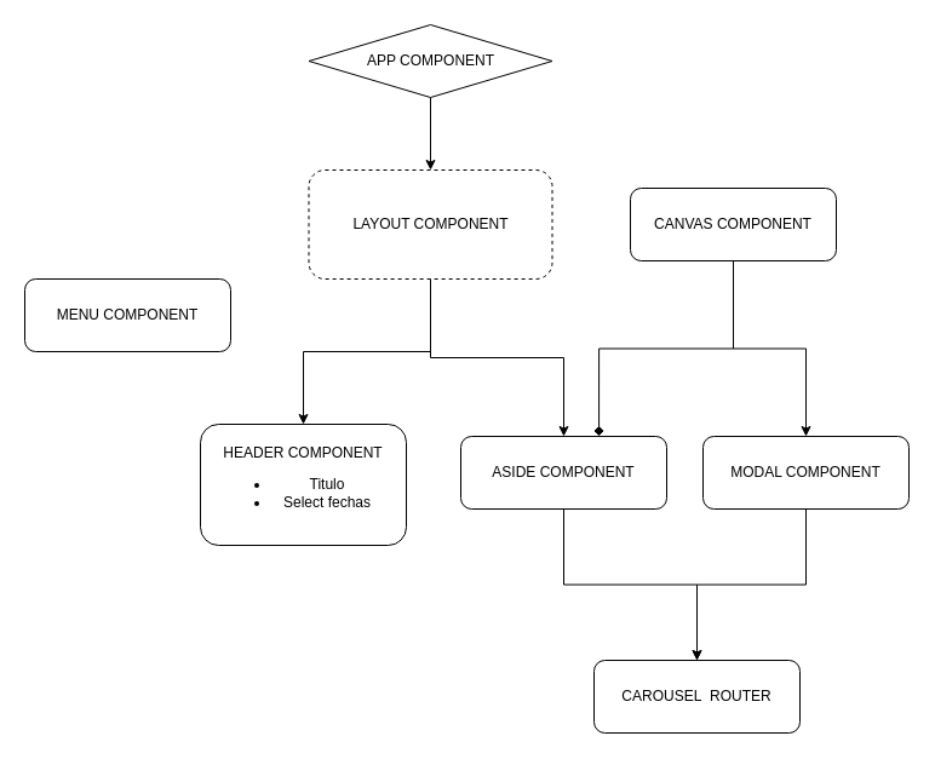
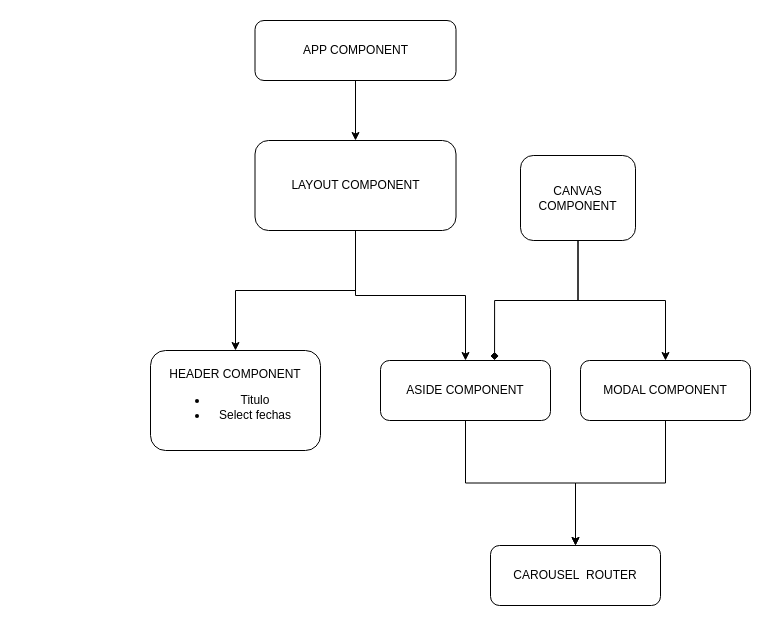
  <mxCell id="0" />
  <mxCell id="1" parent="0" />
  <mxCell id="2" style="edgeStyle=orthogonalEdgeStyle;rounded=0;orthogonalLoop=1;jettySize=auto;html=1;entryX=0.5;entryY=0;entryDx=0;entryDy=0;" edge="1" parent="1" source="4" target="6"><mxGeometry relative="1" as="geometry" /></mxCell>
  <mxCell id="3" style="edgeStyle=orthogonalEdgeStyle;rounded=0;orthogonalLoop=1;jettySize=auto;html=1;" edge="1" parent="1" source="4" target="8"><mxGeometry relative="1" as="geometry" /></mxCell>
- <mxCell id="4" value="LAYOUT COMPONENT" style="rounded=1;whiteSpace=wrap;html=1;dashed=1;" vertex="1" parent="1"><mxGeometry x="254.5" y="140" width="201" height="90" as="geometry" /></mxCell>
- <mxCell id="5" value="MENU COMPONENT" style="rounded=1;whiteSpace=wrap;html=1;" vertex="1" parent="1"><mxGeometry x="20" y="230" width="170" height="60" as="geometry" /></mxCell>
- <mxCell id="6" value="HEADER COMPONENT&lt;br&gt;&lt;ul&gt;&lt;li&gt;Titulo&lt;/li&gt;&lt;li&gt;Select fechas&lt;/li&gt;&lt;/ul&gt;" style="rounded=1;whiteSpace=wrap;html=1;" vertex="1" parent="1"><mxGeometry x="165" y="350" width="170" height="100" as="geometry" /></mxCell>
+ <mxCell id="4" value="LAYOUT COMPONENT" style="rounded=1;whiteSpace=wrap;html=1;" vertex="1" parent="1"><mxGeometry x="254.5" y="140" width="201" height="90" as="geometry" /></mxCell>
+ <mxCell id="6" value="HEADER COMPONENT&lt;br&gt;&lt;ul&gt;&lt;li&gt;Titulo&lt;/li&gt;&lt;li&gt;Select fechas&lt;/li&gt;&lt;/ul&gt;" style="rounded=1;whiteSpace=wrap;html=1;" vertex="1" parent="1"><mxGeometry x="150" y="350" width="170" height="100" as="geometry" /></mxCell>
  <mxCell id="7" style="edgeStyle=orthogonalEdgeStyle;rounded=0;orthogonalLoop=1;jettySize=auto;html=1;" edge="1" parent="1" source="8" target="16"><mxGeometry relative="1" as="geometry" /></mxCell>
  <mxCell id="8" value="ASIDE COMPONENT" style="rounded=1;whiteSpace=wrap;html=1;" vertex="1" parent="1"><mxGeometry x="380" y="360" width="170" height="60" as="geometry" /></mxCell>
  <mxCell id="9" style="edgeStyle=orthogonalEdgeStyle;rounded=0;orthogonalLoop=1;jettySize=auto;html=1;" edge="1" parent="1" source="10" target="16"><mxGeometry relative="1" as="geometry" /></mxCell>
  <mxCell id="10" value="MODAL COMPONENT" style="rounded=1;whiteSpace=wrap;html=1;" vertex="1" parent="1"><mxGeometry x="580" y="360" width="170" height="60" as="geometry" /></mxCell>
  <mxCell id="11" style="edgeStyle=orthogonalEdgeStyle;rounded=0;orthogonalLoop=1;jettySize=auto;html=1;" edge="1" parent="1" source="12" target="4"><mxGeometry relative="1" as="geometry" /></mxCell>
- <mxCell id="12" value="APP COMPONENT" style="rhombus;whiteSpace=wrap;html=1;" vertex="1" parent="1"><mxGeometry x="254.5" y="20" width="201" height="60" as="geometry" /></mxCell>
+ <mxCell id="12" value="APP COMPONENT" style="rounded=1;whiteSpace=wrap;html=1;" vertex="1" parent="1"><mxGeometry x="254.5" y="20" width="201" height="60" as="geometry" /></mxCell>
  <mxCell id="13" style="edgeStyle=orthogonalEdgeStyle;rounded=0;orthogonalLoop=1;jettySize=auto;html=1;entryX=0.671;entryY=-0.005;entryDx=0;entryDy=0;entryPerimeter=0;endArrow=diamond;" edge="1" parent="1" source="15" target="8"><mxGeometry relative="1" as="geometry" /></mxCell>
  <mxCell id="14" style="edgeStyle=orthogonalEdgeStyle;rounded=0;orthogonalLoop=1;jettySize=auto;html=1;" edge="1" parent="1" source="15" target="10"><mxGeometry relative="1" as="geometry" /></mxCell>
- <mxCell id="15" value="CANVAS COMPONENT" style="rounded=1;whiteSpace=wrap;html=1;" vertex="1" parent="1"><mxGeometry x="520" y="155" width="170" height="60" as="geometry" /></mxCell>
+ <mxCell id="15" value="CANVAS COMPONENT" style="rounded=1;whiteSpace=wrap;html=1;" vertex="1" parent="1"><mxGeometry x="520" y="155" width="115" height="85" as="geometry" /></mxCell>
  <mxCell id="16" value="CAROUSEL&amp;nbsp; ROUTER" style="rounded=1;whiteSpace=wrap;html=1;" vertex="1" parent="1"><mxGeometry x="490" y="545" width="170" height="60" as="geometry" /></mxCell>
